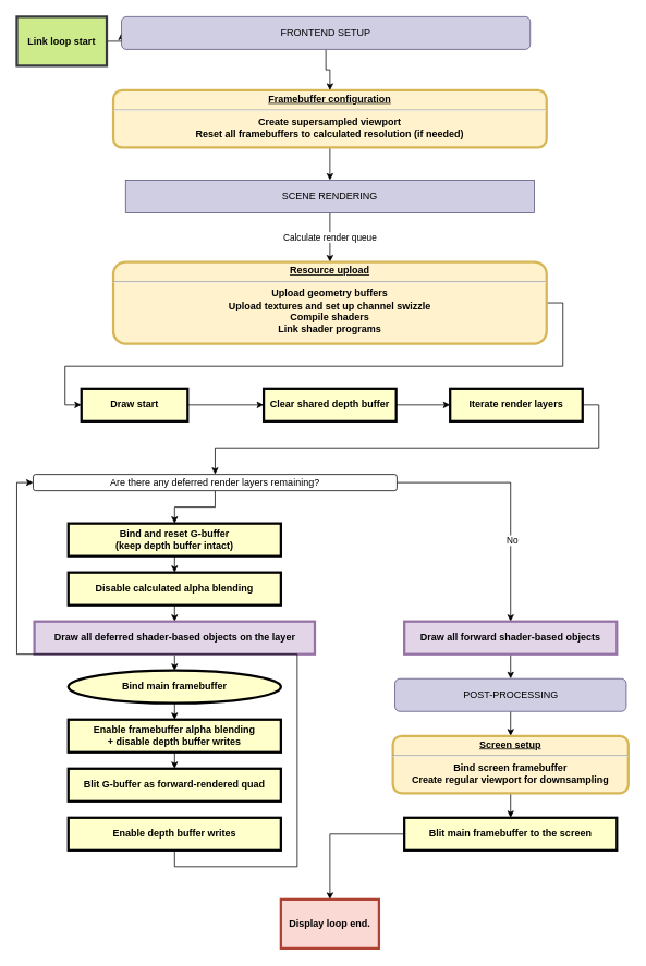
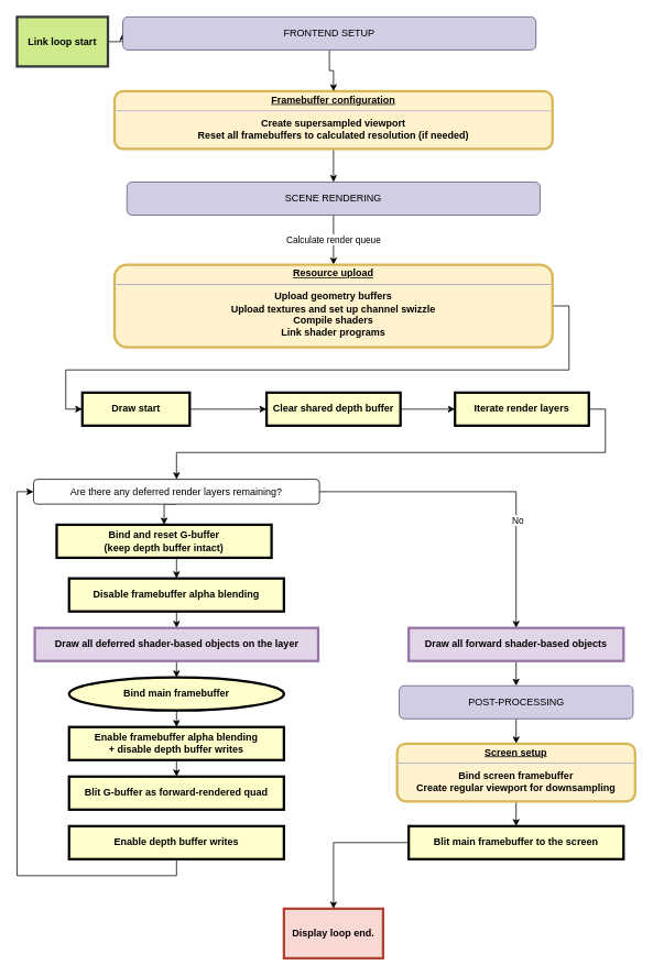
  <mxCell id="0" />
  <mxCell id="1" parent="0" />
  <mxCell id="2" style="edgeStyle=orthogonalEdgeStyle;rounded=0;orthogonalLoop=1;jettySize=auto;html=1;exitX=1;exitY=0.5;exitDx=0;exitDy=0;entryX=0;entryY=0.5;entryDx=0;entryDy=0;" edge="1" parent="1" source="3" target="7"><mxGeometry relative="1" as="geometry" /></mxCell>
  <mxCell id="3" value="Link loop start" style="whiteSpace=wrap;align=center;verticalAlign=middle;fontStyle=1;strokeWidth=3;fillColor=#cdeb8b;strokeColor=#36393d;" parent="1" vertex="1"><mxGeometry x="20" y="20" width="110" height="60" as="geometry" /></mxCell>
  <mxCell id="4" style="edgeStyle=orthogonalEdgeStyle;rounded=0;orthogonalLoop=1;jettySize=auto;html=1;exitX=0.5;exitY=1;exitDx=0;exitDy=0;entryX=0.5;entryY=0;entryDx=0;entryDy=0;" edge="1" parent="1" source="5" target="9"><mxGeometry relative="1" as="geometry" /></mxCell>
  <mxCell id="5" value="&lt;p style=&quot;margin: 0px ; margin-top: 4px ; text-align: center ; text-decoration: underline&quot;&gt;&lt;strong&gt;Framebuffer configuration&lt;br&gt;&lt;/strong&gt;&lt;/p&gt;&lt;hr&gt;&lt;div&gt;Create supersampled viewport&lt;/div&gt;&lt;div&gt;Reset all framebuffers to calculated resolution (if needed)&lt;br&gt;&lt;/div&gt;" style="verticalAlign=middle;align=center;overflow=fill;fontSize=12;fontFamily=Helvetica;html=1;rounded=1;fontStyle=1;strokeWidth=3;fillColor=#fff2cc;strokeColor=#d6b656;" vertex="1" parent="1"><mxGeometry x="138" y="110" width="530" height="70" as="geometry" /></mxCell>
  <mxCell id="6" style="edgeStyle=orthogonalEdgeStyle;rounded=0;orthogonalLoop=1;jettySize=auto;html=1;exitX=0.5;exitY=1;exitDx=0;exitDy=0;entryX=0.5;entryY=0;entryDx=0;entryDy=0;" edge="1" parent="1" source="7" target="5"><mxGeometry relative="1" as="geometry" /></mxCell>
  <mxCell id="7" value="FRONTEND SETUP" style="rounded=1;whiteSpace=wrap;html=1;fillColor=#d0cee2;strokeColor=#56517e;" vertex="1" parent="1"><mxGeometry x="148" y="20" width="500" height="40" as="geometry" /></mxCell>
  <mxCell id="8" value="&lt;div&gt;Calculate render queue&lt;/div&gt;" style="edgeStyle=orthogonalEdgeStyle;rounded=0;orthogonalLoop=1;jettySize=auto;html=1;exitX=0.5;exitY=1;exitDx=0;exitDy=0;entryX=0.5;entryY=0;entryDx=0;entryDy=0;" edge="1" parent="1" source="9" target="13"><mxGeometry relative="1" as="geometry" /></mxCell>
- <mxCell id="9" value="SCENE RENDERING" style="whiteSpace=wrap;html=1;fillColor=#d0cee2;strokeColor=#56517e;rounded=0;" vertex="1" parent="1"><mxGeometry x="153" y="220" width="500" height="40" as="geometry" /></mxCell>
+ <mxCell id="9" value="SCENE RENDERING" style="rounded=1;whiteSpace=wrap;html=1;fillColor=#d0cee2;strokeColor=#56517e;" vertex="1" parent="1"><mxGeometry x="153" y="220" width="500" height="40" as="geometry" /></mxCell>
  <mxCell id="10" value="" style="edgeStyle=orthogonalEdgeStyle;rounded=0;orthogonalLoop=1;jettySize=auto;html=1;entryX=0;entryY=0.5;entryDx=0;entryDy=0;" edge="1" parent="1" source="11" target="38"><mxGeometry relative="1" as="geometry"><mxPoint x="305" y="495" as="targetPoint" /></mxGeometry></mxCell>
  <mxCell id="11" value="Draw start" style="whiteSpace=wrap;align=center;verticalAlign=middle;fontStyle=1;strokeWidth=3;fillColor=#FFFFCC" vertex="1" parent="1"><mxGeometry x="99" y="475" width="130" height="40" as="geometry" /></mxCell>
  <mxCell id="12" style="edgeStyle=orthogonalEdgeStyle;rounded=0;orthogonalLoop=1;jettySize=auto;html=1;exitX=1;exitY=0.5;exitDx=0;exitDy=0;entryX=0;entryY=0.5;entryDx=0;entryDy=0;" edge="1" parent="1" source="13" target="11"><mxGeometry relative="1" as="geometry" /></mxCell>
  <mxCell id="13" value="&lt;p style=&quot;margin: 0px ; margin-top: 4px ; text-align: center ; text-decoration: underline&quot;&gt;&lt;strong&gt;Resource upload&lt;/strong&gt;&lt;/p&gt;&lt;hr&gt;&lt;div&gt;Upload geometry buffers&lt;/div&gt;&lt;div&gt;Upload textures and set up channel swizzle&lt;/div&gt;&lt;div&gt;Compile shaders&lt;/div&gt;&lt;div&gt;Link shader programs&lt;br&gt;&lt;/div&gt;" style="verticalAlign=middle;align=center;overflow=fill;fontSize=12;fontFamily=Helvetica;html=1;rounded=1;fontStyle=1;strokeWidth=3;fillColor=#fff2cc;strokeColor=#d6b656;" vertex="1" parent="1"><mxGeometry x="138" y="320" width="530" height="100" as="geometry" /></mxCell>
  <mxCell id="14" style="edgeStyle=orthogonalEdgeStyle;rounded=0;orthogonalLoop=1;jettySize=auto;html=1;exitX=1;exitY=0.5;exitDx=0;exitDy=0;entryX=0.5;entryY=0;entryDx=0;entryDy=0;" edge="1" parent="1" source="15" target="19"><mxGeometry relative="1" as="geometry" /></mxCell>
  <mxCell id="15" value="Iterate render layers" style="whiteSpace=wrap;align=center;verticalAlign=middle;fontStyle=1;strokeWidth=3;fillColor=#FFFFCC" vertex="1" parent="1"><mxGeometry x="550" y="475" width="162" height="40" as="geometry" /></mxCell>
  <mxCell id="16" style="edgeStyle=orthogonalEdgeStyle;rounded=0;orthogonalLoop=1;jettySize=auto;html=1;exitX=0.5;exitY=1;exitDx=0;exitDy=0;entryX=0.5;entryY=0;entryDx=0;entryDy=0;" edge="1" parent="1" source="19" target="23"><mxGeometry relative="1" as="geometry" /></mxCell>
  <mxCell id="17" style="edgeStyle=orthogonalEdgeStyle;rounded=0;orthogonalLoop=1;jettySize=auto;html=1;exitX=1;exitY=0.5;exitDx=0;exitDy=0;entryX=0.5;entryY=0;entryDx=0;entryDy=0;" edge="1" parent="1" source="19" target="21"><mxGeometry relative="1" as="geometry" /></mxCell>
  <mxCell id="18" value="&lt;div&gt;No&lt;/div&gt;" style="edgeLabel;html=1;align=center;verticalAlign=middle;resizable=0;points=[];" vertex="1" connectable="0" parent="17"><mxGeometry x="0.35" y="1" relative="1" as="geometry"><mxPoint as="offset" /></mxGeometry></mxCell>
- <mxCell id="19" value="Are there any deferred render layers remaining?" style="rounded=1;whiteSpace=wrap;html=1;" vertex="1" parent="1"><mxGeometry x="40" y="580" width="445" height="20" as="geometry" /></mxCell>
+ <mxCell id="19" value="Are there any deferred render layers remaining?" style="rounded=1;whiteSpace=wrap;html=1;" vertex="1" parent="1"><mxGeometry x="40" y="580" width="346" height="30" as="geometry" /></mxCell>
  <mxCell id="20" style="edgeStyle=orthogonalEdgeStyle;rounded=0;orthogonalLoop=1;jettySize=auto;html=1;exitX=0.5;exitY=1;exitDx=0;exitDy=0;entryX=0.5;entryY=0;entryDx=0;entryDy=0;" edge="1" parent="1" source="21" target="36"><mxGeometry relative="1" as="geometry" /></mxCell>
  <mxCell id="21" value="Draw all forward shader-based objects" style="whiteSpace=wrap;align=center;verticalAlign=middle;fontStyle=1;strokeWidth=3;fillColor=#e1d5e7;strokeColor=#9673a6;" vertex="1" parent="1"><mxGeometry x="494" y="760" width="260" height="40" as="geometry" /></mxCell>
  <mxCell id="22" style="edgeStyle=orthogonalEdgeStyle;rounded=0;orthogonalLoop=1;jettySize=auto;html=1;exitX=0.5;exitY=1;exitDx=0;exitDy=0;entryX=0.5;entryY=0;entryDx=0;entryDy=0;" edge="1" parent="1" source="23" target="25"><mxGeometry relative="1" as="geometry" /></mxCell>
- <mxCell id="23" value="Bind and reset G-buffer&#10;(keep depth buffer intact)" style="whiteSpace=wrap;align=center;verticalAlign=middle;fontStyle=1;strokeWidth=3;fillColor=#FFFFCC" vertex="1" parent="1"><mxGeometry x="83" y="640" width="260" height="40" as="geometry" /></mxCell>
+ <mxCell id="23" value="Bind and reset G-buffer&#10;(keep depth buffer intact)" style="whiteSpace=wrap;align=center;verticalAlign=middle;fontStyle=1;strokeWidth=3;fillColor=#FFFFCC" vertex="1" parent="1"><mxGeometry x="68" y="635" width="260" height="40" as="geometry" /></mxCell>
  <mxCell id="24" style="edgeStyle=orthogonalEdgeStyle;rounded=0;orthogonalLoop=1;jettySize=auto;html=1;exitX=0.5;exitY=1;exitDx=0;exitDy=0;entryX=0.5;entryY=0;entryDx=0;entryDy=0;" edge="1" parent="1" source="25" target="27"><mxGeometry relative="1" as="geometry" /></mxCell>
- <mxCell id="25" value="Disable calculated alpha blending" style="whiteSpace=wrap;align=center;verticalAlign=middle;fontStyle=1;strokeWidth=3;fillColor=#FFFFCC" vertex="1" parent="1"><mxGeometry x="83" y="700" width="260" height="40" as="geometry" /></mxCell>
+ <mxCell id="25" value="Disable framebuffer alpha blending" style="whiteSpace=wrap;align=center;verticalAlign=middle;fontStyle=1;strokeWidth=3;fillColor=#FFFFCC" vertex="1" parent="1"><mxGeometry x="83" y="700" width="260" height="40" as="geometry" /></mxCell>
  <mxCell id="26" style="edgeStyle=orthogonalEdgeStyle;rounded=0;orthogonalLoop=1;jettySize=auto;html=1;exitX=0.5;exitY=1;exitDx=0;exitDy=0;entryX=0.5;entryY=0;entryDx=0;entryDy=0;" edge="1" parent="1" source="27" target="29"><mxGeometry relative="1" as="geometry" /></mxCell>
  <mxCell id="27" value="Draw all deferred shader-based objects on the layer" style="whiteSpace=wrap;align=center;verticalAlign=middle;fontStyle=1;strokeWidth=3;fillColor=#e1d5e7;strokeColor=#9673a6;" vertex="1" parent="1"><mxGeometry x="41.5" y="760" width="343" height="40" as="geometry" /></mxCell>
  <mxCell id="28" style="edgeStyle=orthogonalEdgeStyle;rounded=0;orthogonalLoop=1;jettySize=auto;html=1;exitX=0.5;exitY=1;exitDx=0;exitDy=0;entryX=0.5;entryY=0;entryDx=0;entryDy=0;" edge="1" parent="1" source="29" target="31"><mxGeometry relative="1" as="geometry" /></mxCell>
  <mxCell id="29" value="Bind main framebuffer" style="ellipse;whiteSpace=wrap;align=center;verticalAlign=middle;fontStyle=1;strokeWidth=3;fillColor=#FFFFCC;" vertex="1" parent="1"><mxGeometry x="83" y="820" width="260" height="40" as="geometry" /></mxCell>
  <mxCell id="30" style="edgeStyle=orthogonalEdgeStyle;rounded=0;orthogonalLoop=1;jettySize=auto;html=1;exitX=0.5;exitY=1;exitDx=0;exitDy=0;entryX=0.5;entryY=0;entryDx=0;entryDy=0;" edge="1" parent="1" source="31" target="32"><mxGeometry relative="1" as="geometry" /></mxCell>
  <mxCell id="31" value="Enable framebuffer alpha blending&#10;+ disable depth buffer writes" style="whiteSpace=wrap;align=center;verticalAlign=middle;fontStyle=1;strokeWidth=3;fillColor=#FFFFCC" vertex="1" parent="1"><mxGeometry x="83" y="880" width="260" height="40" as="geometry" /></mxCell>
  <mxCell id="32" value="Blit G-buffer as forward-rendered quad" style="whiteSpace=wrap;align=center;verticalAlign=middle;fontStyle=1;strokeWidth=3;fillColor=#FFFFCC" vertex="1" parent="1"><mxGeometry x="83" y="940" width="260" height="40" as="geometry" /></mxCell>
  <mxCell id="33" style="edgeStyle=orthogonalEdgeStyle;rounded=0;orthogonalLoop=1;jettySize=auto;html=1;exitX=0.5;exitY=1;exitDx=0;exitDy=0;entryX=0;entryY=0.5;entryDx=0;entryDy=0;" edge="1" parent="1" source="34" target="19"><mxGeometry relative="1" as="geometry" /></mxCell>
  <mxCell id="34" value="Enable depth buffer writes" style="whiteSpace=wrap;align=center;verticalAlign=middle;fontStyle=1;strokeWidth=3;fillColor=#FFFFCC" vertex="1" parent="1"><mxGeometry x="83" y="1000" width="260" height="40" as="geometry" /></mxCell>
  <mxCell id="35" style="edgeStyle=orthogonalEdgeStyle;rounded=0;orthogonalLoop=1;jettySize=auto;html=1;exitX=0.5;exitY=1;exitDx=0;exitDy=0;entryX=0.5;entryY=0;entryDx=0;entryDy=0;" edge="1" parent="1" source="36" target="40"><mxGeometry relative="1" as="geometry" /></mxCell>
  <mxCell id="36" value="POST-PROCESSING" style="rounded=1;whiteSpace=wrap;html=1;fillColor=#d0cee2;strokeColor=#56517e;" vertex="1" parent="1"><mxGeometry x="482.5" y="830" width="283" height="40" as="geometry" /></mxCell>
  <mxCell id="37" style="edgeStyle=orthogonalEdgeStyle;rounded=0;orthogonalLoop=1;jettySize=auto;html=1;exitX=1;exitY=0.5;exitDx=0;exitDy=0;entryX=0;entryY=0.5;entryDx=0;entryDy=0;" edge="1" parent="1" source="38" target="15"><mxGeometry relative="1" as="geometry"><mxPoint x="560" y="495" as="targetPoint" /></mxGeometry></mxCell>
  <mxCell id="38" value="Clear shared depth buffer" style="whiteSpace=wrap;align=center;verticalAlign=middle;fontStyle=1;strokeWidth=3;fillColor=#FFFFCC" vertex="1" parent="1"><mxGeometry x="322" y="475" width="162" height="40" as="geometry" /></mxCell>
  <mxCell id="39" style="edgeStyle=orthogonalEdgeStyle;rounded=0;orthogonalLoop=1;jettySize=auto;html=1;exitX=0.5;exitY=1;exitDx=0;exitDy=0;entryX=0.5;entryY=0;entryDx=0;entryDy=0;" edge="1" parent="1" source="40" target="42"><mxGeometry relative="1" as="geometry" /></mxCell>
  <mxCell id="40" value="&lt;p style=&quot;margin: 0px ; margin-top: 4px ; text-align: center ; text-decoration: underline&quot;&gt;Screen setup&lt;br&gt;&lt;/p&gt;&lt;hr&gt;&lt;div&gt;Bind screen framebuffer&lt;/div&gt;&lt;div&gt;Create regular viewport for downsampling&lt;br&gt;&lt;/div&gt;" style="verticalAlign=middle;align=center;overflow=fill;fontSize=12;fontFamily=Helvetica;html=1;rounded=1;fontStyle=1;strokeWidth=3;fillColor=#fff2cc;strokeColor=#d6b656;" vertex="1" parent="1"><mxGeometry x="480" y="900" width="288" height="70" as="geometry" /></mxCell>
  <mxCell id="41" value="" style="edgeStyle=orthogonalEdgeStyle;rounded=0;orthogonalLoop=1;jettySize=auto;html=1;" edge="1" parent="1" source="42" target="43"><mxGeometry relative="1" as="geometry" /></mxCell>
  <mxCell id="42" value="Blit main framebuffer to the screen" style="whiteSpace=wrap;align=center;verticalAlign=middle;fontStyle=1;strokeWidth=3;fillColor=#FFFFCC" vertex="1" parent="1"><mxGeometry x="494" y="1000" width="260" height="40" as="geometry" /></mxCell>
  <mxCell id="43" value="Display loop end." style="whiteSpace=wrap;html=1;fillColor=#fad9d5;fontStyle=1;strokeWidth=3;strokeColor=#ae4132;" vertex="1" parent="1"><mxGeometry x="343" y="1100" width="120" height="60" as="geometry" /></mxCell>
